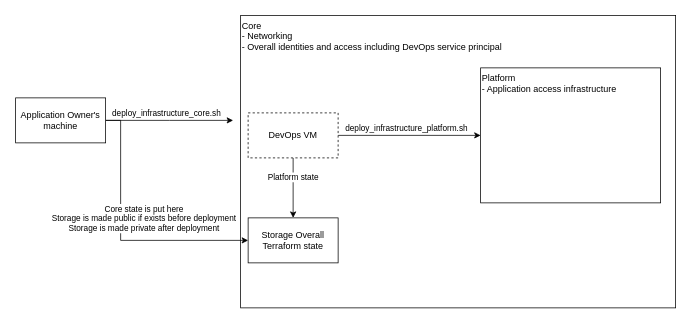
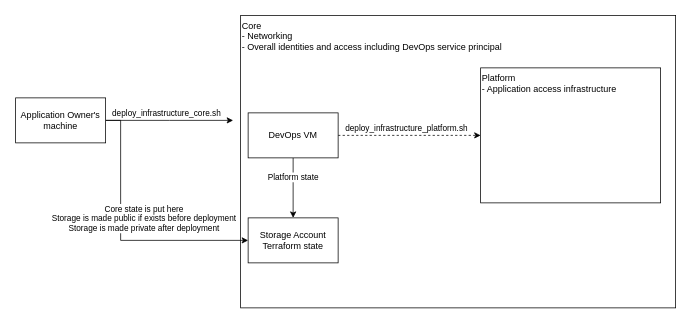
  <mxCell id="0" />
  <mxCell id="1" parent="0" />
  <mxCell id="2" value="Core&lt;br&gt;- Networking&lt;br&gt;- Overall identities and access including DevOps service principal" style="rounded=0;whiteSpace=wrap;html=1;verticalAlign=top;align=left;" vertex="1" parent="1"><mxGeometry x="320" y="20" width="580" height="390" as="geometry" /></mxCell>
  <mxCell id="3" style="edgeStyle=orthogonalEdgeStyle;rounded=0;orthogonalLoop=1;jettySize=auto;html=1;" edge="1" parent="1" source="7"><mxGeometry relative="1" as="geometry"><mxPoint x="310" y="160" as="targetPoint" /></mxGeometry></mxCell>
  <mxCell id="4" value="deploy_infrastructure_core.sh" style="edgeLabel;html=1;align=center;verticalAlign=middle;resizable=0;points=[];" vertex="1" connectable="0" parent="3"><mxGeometry x="-0.273" y="1" relative="1" as="geometry"><mxPoint x="18" y="-9" as="offset" /></mxGeometry></mxCell>
  <mxCell id="5" style="edgeStyle=orthogonalEdgeStyle;rounded=0;orthogonalLoop=1;jettySize=auto;html=1;entryX=0;entryY=0.5;entryDx=0;entryDy=0;" edge="1" parent="1" source="7" target="14"><mxGeometry relative="1" as="geometry"><Array as="points"><mxPoint x="160" y="160" /><mxPoint x="160" y="320" /></Array></mxGeometry></mxCell>
  <mxCell id="6" value="Core state is put here&lt;br&gt;Storage is made public if exists before deployment&lt;br&gt;Storage is made private after deployment" style="edgeLabel;html=1;align=center;verticalAlign=middle;resizable=0;points=[];" vertex="1" connectable="0" parent="5"><mxGeometry x="0.154" y="2" relative="1" as="geometry"><mxPoint x="8" y="-28" as="offset" /></mxGeometry></mxCell>
  <mxCell id="7" value="Application Owner's machine" style="rounded=0;whiteSpace=wrap;html=1;" vertex="1" parent="1"><mxGeometry x="20" y="130" width="120" height="60" as="geometry" /></mxCell>
- <mxCell id="8" style="edgeStyle=orthogonalEdgeStyle;rounded=0;orthogonalLoop=1;jettySize=auto;html=1;entryX=0;entryY=0.5;entryDx=0;entryDy=0;" edge="1" parent="1" source="12" target="13"><mxGeometry relative="1" as="geometry" /></mxCell>
+ <mxCell id="8" style="edgeStyle=orthogonalEdgeStyle;rounded=0;orthogonalLoop=1;jettySize=auto;html=1;entryX=0;entryY=0.5;entryDx=0;entryDy=0;dashed=1;" edge="1" parent="1" source="12" target="13"><mxGeometry relative="1" as="geometry" /></mxCell>
  <mxCell id="9" value="deploy_infrastructure_platform.sh" style="edgeLabel;html=1;align=center;verticalAlign=middle;resizable=0;points=[];" vertex="1" connectable="0" parent="8"><mxGeometry x="-0.671" y="1" relative="1" as="geometry"><mxPoint x="59" y="-9" as="offset" /></mxGeometry></mxCell>
  <mxCell id="10" style="edgeStyle=orthogonalEdgeStyle;rounded=0;orthogonalLoop=1;jettySize=auto;html=1;entryX=0.5;entryY=0;entryDx=0;entryDy=0;" edge="1" parent="1" source="12" target="14"><mxGeometry relative="1" as="geometry" /></mxCell>
  <mxCell id="11" value="Platform state" style="edgeLabel;html=1;align=center;verticalAlign=middle;resizable=0;points=[];" vertex="1" connectable="0" parent="10"><mxGeometry x="-0.375" y="-1" relative="1" as="geometry"><mxPoint as="offset" /></mxGeometry></mxCell>
- <mxCell id="12" value="DevOps VM" style="rounded=0;whiteSpace=wrap;html=1;dashed=1;" vertex="1" parent="1"><mxGeometry x="330" y="150" width="120" height="60" as="geometry" /></mxCell>
+ <mxCell id="12" value="DevOps VM" style="rounded=0;whiteSpace=wrap;html=1;" vertex="1" parent="1"><mxGeometry x="330" y="150" width="120" height="60" as="geometry" /></mxCell>
  <mxCell id="13" value="Platform&lt;br&gt;- Application access infrastructure" style="rounded=0;whiteSpace=wrap;html=1;verticalAlign=top;align=left;" vertex="1" parent="1"><mxGeometry x="640" y="90" width="240" height="180" as="geometry" /></mxCell>
- <mxCell id="14" value="Storage Overall&lt;br&gt;Terraform state" style="rounded=0;whiteSpace=wrap;html=1;" vertex="1" parent="1"><mxGeometry x="330" y="290" width="120" height="60" as="geometry" /></mxCell>
+ <mxCell id="14" value="Storage Account&lt;br&gt;Terraform state" style="rounded=0;whiteSpace=wrap;html=1;" vertex="1" parent="1"><mxGeometry x="330" y="290" width="120" height="60" as="geometry" /></mxCell>
